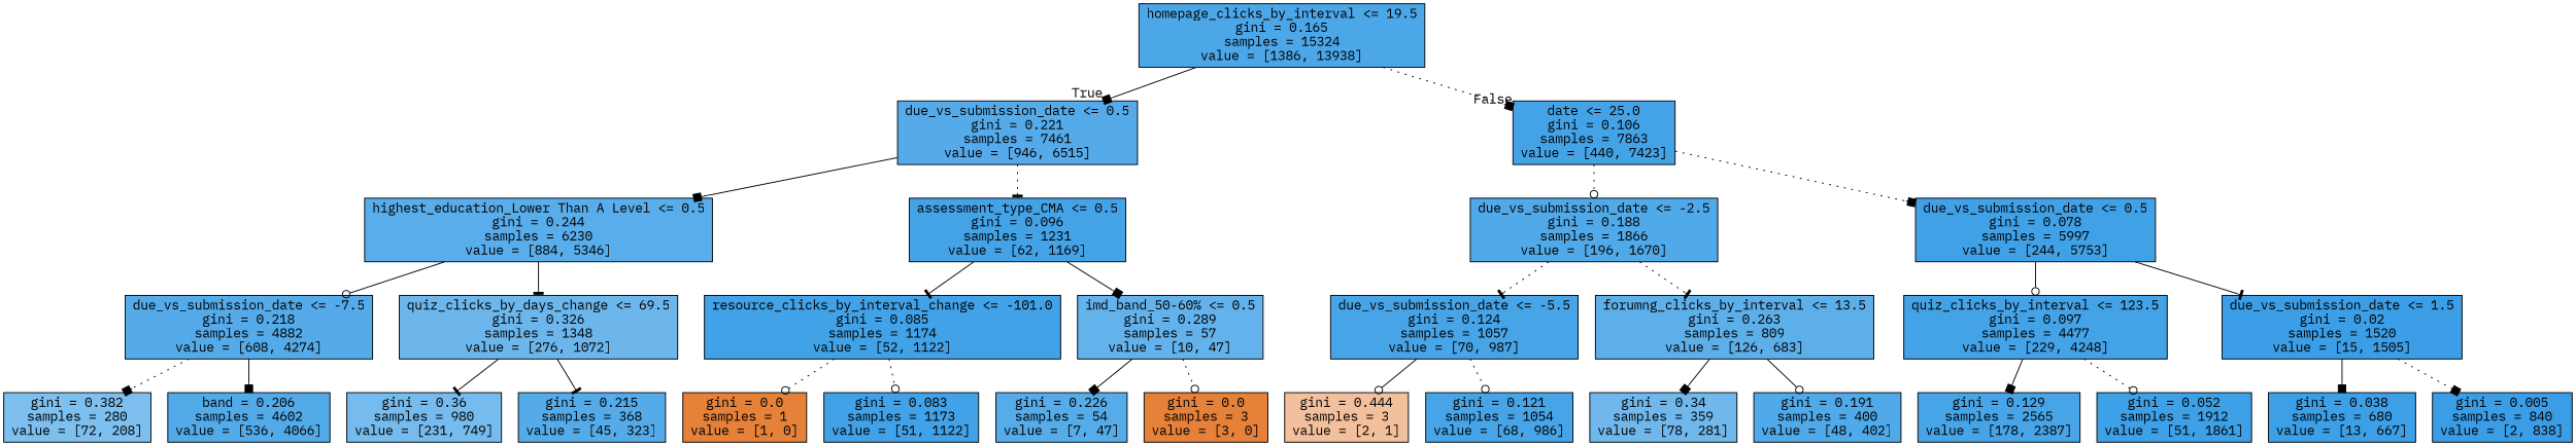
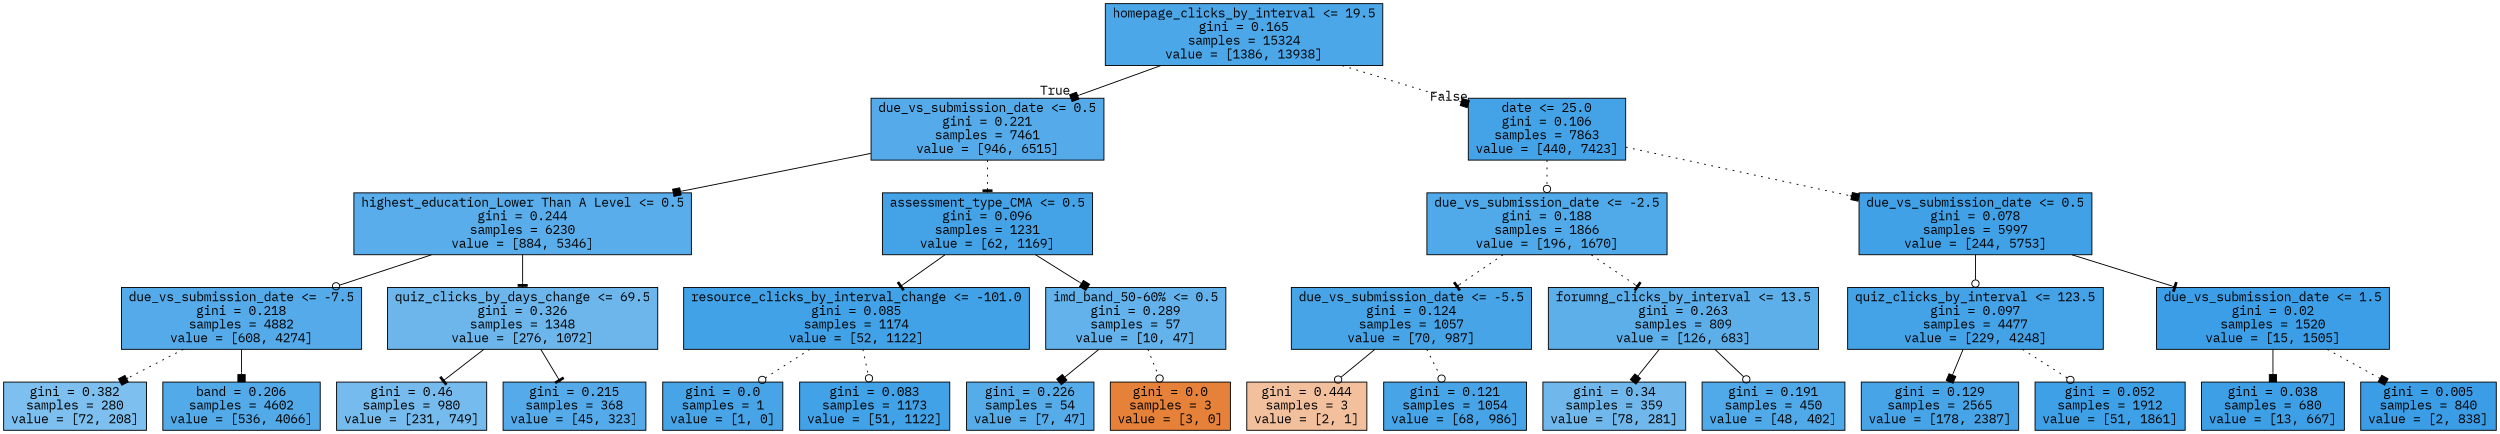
  digraph {
    fontname="IBM Plex Mono"
    node [color=black fillcolor="#399de5f1" fontname="IBM Plex Mono" shape=box style=filled]
    edge [arrowhead=box fontname="IBM Plex Mono" style=solid]
    n1 [fillcolor="#399de5e6" label="homepage_clicks_by_interval <= 19.5\ngini = 0.165\nsamples = 15324\nvalue = [1386, 13938]"]
    n2 [fillcolor="#399de5da" label="due_vs_submission_date <= 0.5\ngini = 0.221\nsamples = 7461\nvalue = [946, 6515]"]
    n3 [fillcolor="#399de5f0" label="date <= 25.0\ngini = 0.106\nsamples = 7863\nvalue = [440, 7423]"]
    n4 [fillcolor="#399de5d5" label="highest_education_Lower Than A Level <= 0.5\ngini = 0.244\nsamples = 6230\nvalue = [884, 5346]"]
    n5 [label="assessment_type_CMA <= 0.5\ngini = 0.096\nsamples = 1231\nvalue = [62, 1169]"]
    n6 [fillcolor="#399de5e1" label="due_vs_submission_date <= -2.5\ngini = 0.188\nsamples = 1866\nvalue = [196, 1670]"]
    n7 [fillcolor="#399de5f4" label="due_vs_submission_date <= 0.5\ngini = 0.078\nsamples = 5997\nvalue = [244, 5753]"]
    n8 [fillcolor="#399de5db" label="due_vs_submission_date <= -7.5\ngini = 0.218\nsamples = 4882\nvalue = [608, 4274]"]
    n9 [fillcolor="#399de5bd" label="quiz_clicks_by_days_change <= 69.5\ngini = 0.326\nsamples = 1348\nvalue = [276, 1072]"]
    n10 [fillcolor="#399de5f3" label="resource_clicks_by_interval_change <= -101.0\ngini = 0.085\nsamples = 1174\nvalue = [52, 1122]"]
    n11 [fillcolor="#399de5c9" label="imd_band_50-60% <= 0.5\ngini = 0.289\nsamples = 57\nvalue = [10, 47]"]
    n12 [fillcolor="#399de5a7" label="gini = 0.382\nsamples = 280\nvalue = [72, 208]"]
    n13 [fillcolor="#399de5dd" label="band = 0.206\nsamples = 4602\nvalue = [536, 4066]"]
-   n14 [fillcolor="#399de5b0" label="gini = 0.36\nsamples = 980\nvalue = [231, 749]"]
+   n14 [fillcolor="#399de5b0" label="gini = 0.46\nsamples = 980\nvalue = [231, 749]"]
    n15 [fillcolor="#399de5db" label="gini = 0.215\nsamples = 368\nvalue = [45, 323]"]
-   n16 [fillcolor="#e58139ff" label="gini = 0.0\nsamples = 1\nvalue = [1, 0]"]
+   n16 [fillcolor="#399de5ed" label="gini = 0.0\nsamples = 1\nvalue = [1, 0]"]
    n17 [fillcolor="#399de5f3" label="gini = 0.083\nsamples = 1173\nvalue = [51, 1122]"]
    n18 [fillcolor="#399de5d9" label="gini = 0.226\nsamples = 54\nvalue = [7, 47]"]
    n19 [fillcolor="#e58139ff" label="gini = 0.0\nsamples = 3\nvalue = [3, 0]"]
    n20 [fillcolor="#399de5ed" label="due_vs_submission_date <= -5.5\ngini = 0.124\nsamples = 1057\nvalue = [70, 987]"]
    n21 [fillcolor="#399de5d0" label="forumng_clicks_by_interval <= 13.5\ngini = 0.263\nsamples = 809\nvalue = [126, 683]"]
    n22 [label="quiz_clicks_by_interval <= 123.5\ngini = 0.097\nsamples = 4477\nvalue = [229, 4248]"]
    n23 [fillcolor="#399de5fc" label="due_vs_submission_date <= 1.5\ngini = 0.02\nsamples = 1520\nvalue = [15, 1505]"]
    n24 [fillcolor="#e581397f" label="gini = 0.444\nsamples = 3\nvalue = [2, 1]"]
    n25 [fillcolor="#399de5ed" label="gini = 0.121\nsamples = 1054\nvalue = [68, 986]"]
    n26 [fillcolor="#399de5b8" label="gini = 0.34\nsamples = 359\nvalue = [78, 281]"]
-   n27 [fillcolor="#399de5e1" label="gini = 0.191\nsamples = 400\nvalue = [48, 402]"]
+   n27 [fillcolor="#399de5e1" label="gini = 0.191\nsamples = 450\nvalue = [48, 402]"]
    n28 [fillcolor="#399de5ec" label="gini = 0.129\nsamples = 2565\nvalue = [178, 2387]"]
    n29 [fillcolor="#399de5f8" label="gini = 0.052\nsamples = 1912\nvalue = [51, 1861]"]
    n30 [fillcolor="#399de5fa" label="gini = 0.038\nsamples = 680\nvalue = [13, 667]"]
    n31 [fillcolor="#399de5fe" label="gini = 0.005\nsamples = 840\nvalue = [2, 838]"]
    n1 -> n2 [headlabel=True labelangle=45 labeldistance=2.5]
    n1 -> n3 [headlabel=False labelangle=-45 labeldistance=2.5 style=dotted]
    n2 -> n4
    n2 -> n5 [arrowhead=tee style=dotted]
    n3 -> n6 [arrowhead=odot style=dotted]
    n3 -> n7 [style=dotted]
    n4 -> n8 [arrowhead=odot]
    n4 -> n9 [arrowhead=tee]
    n5 -> n10 [arrowhead=tee]
    n5 -> n11
    n6 -> n20 [arrowhead=tee style=dotted]
    n6 -> n21 [arrowhead=tee style=dotted]
    n7 -> n22 [arrowhead=odot]
    n7 -> n23 [arrowhead=tee]
    n8 -> n12 [style=dotted]
    n8 -> n13
    n9 -> n14 [arrowhead=tee]
    n9 -> n15 [arrowhead=tee]
    n10 -> n16 [arrowhead=odot style=dotted]
    n10 -> n17 [arrowhead=odot style=dotted]
    n11 -> n18
    n11 -> n19 [arrowhead=odot style=dotted]
    n20 -> n24 [arrowhead=odot]
    n20 -> n25 [arrowhead=odot style=dotted]
    n21 -> n26
    n21 -> n27 [arrowhead=odot]
    n22 -> n28
    n22 -> n29 [arrowhead=odot style=dotted]
    n23 -> n30
    n23 -> n31 [style=dotted]
  }
